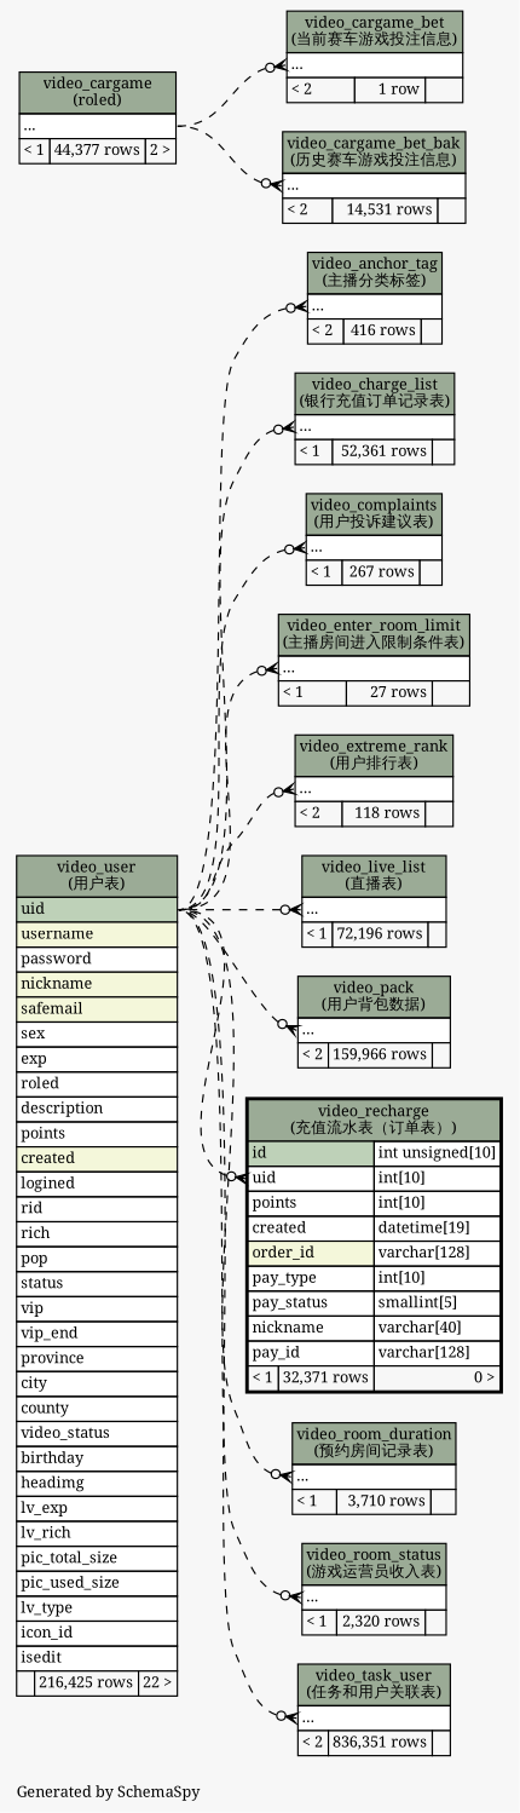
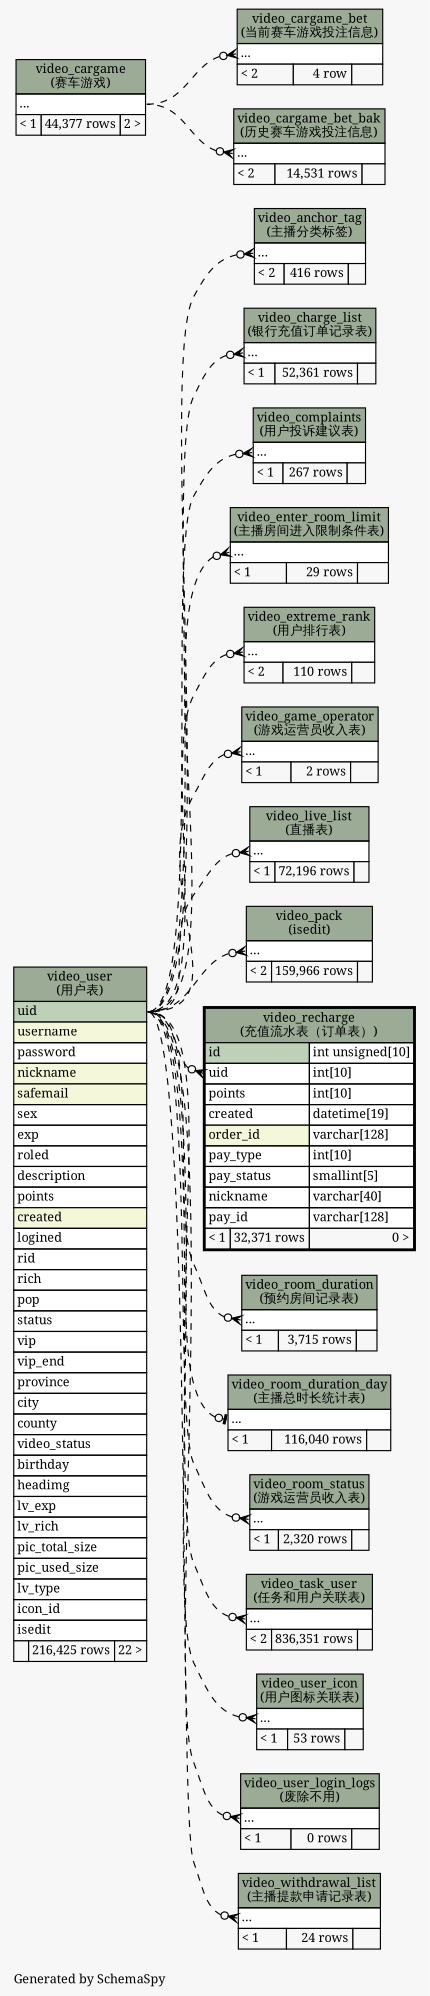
  digraph {
    bgcolor="#f7f7f7"
    fontname="Noto Serif"
    fontsize=11
    label="\nGenerated by SchemaSpy"
    labeljust=l
    nodesep=0.18
    rankdir=RL
    ranksep=0.46
    node [fontname="Noto Serif" fontsize=11 shape=plaintext]
    edge [arrowhead=none arrowsize=0.8 arrowtail=crowodot dir=back fontname="Noto Serif" headport="uid:e" style=dashed tailport="elipses:w"]
    n1 [label=<     <TABLE BORDER="0" CELLBORDER="1" CELLSPACING="0" BGCOLOR="#ffffff">       <TR><TD COLSPAN="3" BGCOLOR="#9bab96" ALIGN="CENTER">video_user<br/>(用户表)</TD></TR>       <TR><TD PORT="uid" COLSPAN="3" BGCOLOR="#bed1b8" ALIGN="LEFT">uid</TD></TR>       <TR><TD PORT="username" COLSPAN="3" BGCOLOR="#f4f7da" ALIGN="LEFT">username</TD></TR>       <TR><TD PORT="password" COLSPAN="3" ALIGN="LEFT">password</TD></TR>       <TR><TD PORT="nickname" COLSPAN="3" BGCOLOR="#f4f7da" ALIGN="LEFT">nickname</TD></TR>       <TR><TD PORT="safemail" COLSPAN="3" BGCOLOR="#f4f7da" ALIGN="LEFT">safemail</TD></TR>       <TR><TD PORT="sex" COLSPAN="3" ALIGN="LEFT">sex</TD></TR>       <TR><TD PORT="exp" COLSPAN="3" ALIGN="LEFT">exp</TD></TR>       <TR><TD PORT="roled" COLSPAN="3" ALIGN="LEFT">roled</TD></TR>       <TR><TD PORT="description" COLSPAN="3" ALIGN="LEFT">description</TD></TR>       <TR><TD PORT="points" COLSPAN="3" ALIGN="LEFT">points</TD></TR>       <TR><TD PORT="created" COLSPAN="3" BGCOLOR="#f4f7da" ALIGN="LEFT">created</TD></TR>       <TR><TD PORT="logined" COLSPAN="3" ALIGN="LEFT">logined</TD></TR>       <TR><TD PORT="rid" COLSPAN="3" ALIGN="LEFT">rid</TD></TR>       <TR><TD PORT="rich" COLSPAN="3" ALIGN="LEFT">rich</TD></TR>       <TR><TD PORT="pop" COLSPAN="3" ALIGN="LEFT">pop</TD></TR>       <TR><TD PORT="status" COLSPAN="3" ALIGN="LEFT">status</TD></TR>       <TR><TD PORT="vip" COLSPAN="3" ALIGN="LEFT">vip</TD></TR>       <TR><TD PORT="vip_end" COLSPAN="3" ALIGN="LEFT">vip_end</TD></TR>       <TR><TD PORT="province" COLSPAN="3" ALIGN="LEFT">province</TD></TR>       <TR><TD PORT="city" COLSPAN="3" ALIGN="LEFT">city</TD></TR>       <TR><TD PORT="county" COLSPAN="3" ALIGN="LEFT">county</TD></TR>       <TR><TD PORT="video_status" COLSPAN="3" ALIGN="LEFT">video_status</TD></TR>       <TR><TD PORT="birthday" COLSPAN="3" ALIGN="LEFT">birthday</TD></TR>       <TR><TD PORT="headimg" COLSPAN="3" ALIGN="LEFT">headimg</TD></TR>       <TR><TD PORT="lv_exp" COLSPAN="3" ALIGN="LEFT">lv_exp</TD></TR>       <TR><TD PORT="lv_rich" COLSPAN="3" ALIGN="LEFT">lv_rich</TD></TR>       <TR><TD PORT="pic_total_size" COLSPAN="3" ALIGN="LEFT">pic_total_size</TD></TR>       <TR><TD PORT="pic_used_size" COLSPAN="3" ALIGN="LEFT">pic_used_size</TD></TR>       <TR><TD PORT="lv_type" COLSPAN="3" ALIGN="LEFT">lv_type</TD></TR>       <TR><TD PORT="icon_id" COLSPAN="3" ALIGN="LEFT">icon_id</TD></TR>       <TR><TD PORT="isedit" COLSPAN="3" ALIGN="LEFT">isedit</TD></TR>       <TR><TD ALIGN="LEFT" BGCOLOR="#f7f7f7">  </TD><TD ALIGN="RIGHT" BGCOLOR="#f7f7f7">216,425 rows</TD><TD ALIGN="RIGHT" BGCOLOR="#f7f7f7">22 &gt;</TD></TR>     </TABLE>>]
    n2 [label=<     <TABLE BORDER="0" CELLBORDER="1" CELLSPACING="0" BGCOLOR="#ffffff">       <TR><TD COLSPAN="3" BGCOLOR="#9bab96" ALIGN="CENTER">video_anchor_tag<br/>(主播分类标签)</TD></TR>       <TR><TD PORT="elipses" COLSPAN="3" ALIGN="LEFT">...</TD></TR>       <TR><TD ALIGN="LEFT" BGCOLOR="#f7f7f7">&lt; 2</TD><TD ALIGN="RIGHT" BGCOLOR="#f7f7f7">416 rows</TD><TD ALIGN="RIGHT" BGCOLOR="#f7f7f7">  </TD></TR>     </TABLE>>]
-   n3 [label=<     <TABLE BORDER="0" CELLBORDER="1" CELLSPACING="0" BGCOLOR="#ffffff">       <TR><TD COLSPAN="3" BGCOLOR="#9bab96" ALIGN="CENTER">video_cargame<br/>(roled)</TD></TR>       <TR><TD PORT="elipses" COLSPAN="3" ALIGN="LEFT">...</TD></TR>       <TR><TD ALIGN="LEFT" BGCOLOR="#f7f7f7">&lt; 1</TD><TD ALIGN="RIGHT" BGCOLOR="#f7f7f7">44,377 rows</TD><TD ALIGN="RIGHT" BGCOLOR="#f7f7f7">2 &gt;</TD></TR>     </TABLE>>]
-   n4 [label=<     <TABLE BORDER="0" CELLBORDER="1" CELLSPACING="0" BGCOLOR="#ffffff">       <TR><TD COLSPAN="3" BGCOLOR="#9bab96" ALIGN="CENTER">video_cargame_bet<br/>(当前赛车游戏投注信息)</TD></TR>       <TR><TD PORT="elipses" COLSPAN="3" ALIGN="LEFT">...</TD></TR>       <TR><TD ALIGN="LEFT" BGCOLOR="#f7f7f7">&lt; 2</TD><TD ALIGN="RIGHT" BGCOLOR="#f7f7f7">1 row</TD><TD ALIGN="RIGHT" BGCOLOR="#f7f7f7">  </TD></TR>     </TABLE>>]
+   n3 [label=<     <TABLE BORDER="0" CELLBORDER="1" CELLSPACING="0" BGCOLOR="#ffffff">       <TR><TD COLSPAN="3" BGCOLOR="#9bab96" ALIGN="CENTER">video_cargame<br/>(赛车游戏)</TD></TR>       <TR><TD PORT="elipses" COLSPAN="3" ALIGN="LEFT">...</TD></TR>       <TR><TD ALIGN="LEFT" BGCOLOR="#f7f7f7">&lt; 1</TD><TD ALIGN="RIGHT" BGCOLOR="#f7f7f7">44,377 rows</TD><TD ALIGN="RIGHT" BGCOLOR="#f7f7f7">2 &gt;</TD></TR>     </TABLE>>]
+   n4 [label=<     <TABLE BORDER="0" CELLBORDER="1" CELLSPACING="0" BGCOLOR="#ffffff">       <TR><TD COLSPAN="3" BGCOLOR="#9bab96" ALIGN="CENTER">video_cargame_bet<br/>(当前赛车游戏投注信息)</TD></TR>       <TR><TD PORT="elipses" COLSPAN="3" ALIGN="LEFT">...</TD></TR>       <TR><TD ALIGN="LEFT" BGCOLOR="#f7f7f7">&lt; 2</TD><TD ALIGN="RIGHT" BGCOLOR="#f7f7f7">4 row</TD><TD ALIGN="RIGHT" BGCOLOR="#f7f7f7">  </TD></TR>     </TABLE>>]
    n5 [label=<     <TABLE BORDER="0" CELLBORDER="1" CELLSPACING="0" BGCOLOR="#ffffff">       <TR><TD COLSPAN="3" BGCOLOR="#9bab96" ALIGN="CENTER">video_cargame_bet_bak<br/>(历史赛车游戏投注信息)</TD></TR>       <TR><TD PORT="elipses" COLSPAN="3" ALIGN="LEFT">...</TD></TR>       <TR><TD ALIGN="LEFT" BGCOLOR="#f7f7f7">&lt; 2</TD><TD ALIGN="RIGHT" BGCOLOR="#f7f7f7">14,531 rows</TD><TD ALIGN="RIGHT" BGCOLOR="#f7f7f7">  </TD></TR>     </TABLE>>]
    n6 [label=<     <TABLE BORDER="0" CELLBORDER="1" CELLSPACING="0" BGCOLOR="#ffffff">       <TR><TD COLSPAN="3" BGCOLOR="#9bab96" ALIGN="CENTER">video_charge_list<br/>(银行充值订单记录表)</TD></TR>       <TR><TD PORT="elipses" COLSPAN="3" ALIGN="LEFT">...</TD></TR>       <TR><TD ALIGN="LEFT" BGCOLOR="#f7f7f7">&lt; 1</TD><TD ALIGN="RIGHT" BGCOLOR="#f7f7f7">52,361 rows</TD><TD ALIGN="RIGHT" BGCOLOR="#f7f7f7">  </TD></TR>     </TABLE>>]
    n7 [label=<     <TABLE BORDER="0" CELLBORDER="1" CELLSPACING="0" BGCOLOR="#ffffff">       <TR><TD COLSPAN="3" BGCOLOR="#9bab96" ALIGN="CENTER">video_complaints<br/>(用户投诉建议表)</TD></TR>       <TR><TD PORT="elipses" COLSPAN="3" ALIGN="LEFT">...</TD></TR>       <TR><TD ALIGN="LEFT" BGCOLOR="#f7f7f7">&lt; 1</TD><TD ALIGN="RIGHT" BGCOLOR="#f7f7f7">267 rows</TD><TD ALIGN="RIGHT" BGCOLOR="#f7f7f7">  </TD></TR>     </TABLE>>]
-   n8 [label=<     <TABLE BORDER="0" CELLBORDER="1" CELLSPACING="0" BGCOLOR="#ffffff">       <TR><TD COLSPAN="3" BGCOLOR="#9bab96" ALIGN="CENTER">video_enter_room_limit<br/>(主播房间进入限制条件表)</TD></TR>       <TR><TD PORT="elipses" COLSPAN="3" ALIGN="LEFT">...</TD></TR>       <TR><TD ALIGN="LEFT" BGCOLOR="#f7f7f7">&lt; 1</TD><TD ALIGN="RIGHT" BGCOLOR="#f7f7f7">27 rows</TD><TD ALIGN="RIGHT" BGCOLOR="#f7f7f7">  </TD></TR>     </TABLE>>]
-   n9 [label=<     <TABLE BORDER="0" CELLBORDER="1" CELLSPACING="0" BGCOLOR="#ffffff">       <TR><TD COLSPAN="3" BGCOLOR="#9bab96" ALIGN="CENTER">video_extreme_rank<br/>(用户排行表)</TD></TR>       <TR><TD PORT="elipses" COLSPAN="3" ALIGN="LEFT">...</TD></TR>       <TR><TD ALIGN="LEFT" BGCOLOR="#f7f7f7">&lt; 2</TD><TD ALIGN="RIGHT" BGCOLOR="#f7f7f7">118 rows</TD><TD ALIGN="RIGHT" BGCOLOR="#f7f7f7">  </TD></TR>     </TABLE>>]
+   n8 [label=<     <TABLE BORDER="0" CELLBORDER="1" CELLSPACING="0" BGCOLOR="#ffffff">       <TR><TD COLSPAN="3" BGCOLOR="#9bab96" ALIGN="CENTER">video_enter_room_limit<br/>(主播房间进入限制条件表)</TD></TR>       <TR><TD PORT="elipses" COLSPAN="3" ALIGN="LEFT">...</TD></TR>       <TR><TD ALIGN="LEFT" BGCOLOR="#f7f7f7">&lt; 1</TD><TD ALIGN="RIGHT" BGCOLOR="#f7f7f7">29 rows</TD><TD ALIGN="RIGHT" BGCOLOR="#f7f7f7">  </TD></TR>     </TABLE>>]
+   n9 [label=<     <TABLE BORDER="0" CELLBORDER="1" CELLSPACING="0" BGCOLOR="#ffffff">       <TR><TD COLSPAN="3" BGCOLOR="#9bab96" ALIGN="CENTER">video_extreme_rank<br/>(用户排行表)</TD></TR>       <TR><TD PORT="elipses" COLSPAN="3" ALIGN="LEFT">...</TD></TR>       <TR><TD ALIGN="LEFT" BGCOLOR="#f7f7f7">&lt; 2</TD><TD ALIGN="RIGHT" BGCOLOR="#f7f7f7">110 rows</TD><TD ALIGN="RIGHT" BGCOLOR="#f7f7f7">  </TD></TR>     </TABLE>>]
+   n10 [label=<     <TABLE BORDER="0" CELLBORDER="1" CELLSPACING="0" BGCOLOR="#ffffff">       <TR><TD COLSPAN="3" BGCOLOR="#9bab96" ALIGN="CENTER">video_game_operator<br/>(游戏运营员收入表)</TD></TR>       <TR><TD PORT="elipses" COLSPAN="3" ALIGN="LEFT">...</TD></TR>       <TR><TD ALIGN="LEFT" BGCOLOR="#f7f7f7">&lt; 1</TD><TD ALIGN="RIGHT" BGCOLOR="#f7f7f7">2 rows</TD><TD ALIGN="RIGHT" BGCOLOR="#f7f7f7">  </TD></TR>     </TABLE>>]
    n11 [label=<     <TABLE BORDER="0" CELLBORDER="1" CELLSPACING="0" BGCOLOR="#ffffff">       <TR><TD COLSPAN="3" BGCOLOR="#9bab96" ALIGN="CENTER">video_live_list<br/>(直播表)</TD></TR>       <TR><TD PORT="elipses" COLSPAN="3" ALIGN="LEFT">...</TD></TR>       <TR><TD ALIGN="LEFT" BGCOLOR="#f7f7f7">&lt; 1</TD><TD ALIGN="RIGHT" BGCOLOR="#f7f7f7">72,196 rows</TD><TD ALIGN="RIGHT" BGCOLOR="#f7f7f7">  </TD></TR>     </TABLE>>]
-   n12 [label=<     <TABLE BORDER="0" CELLBORDER="1" CELLSPACING="0" BGCOLOR="#ffffff">       <TR><TD COLSPAN="3" BGCOLOR="#9bab96" ALIGN="CENTER">video_pack<br/>(用户背包数据)</TD></TR>       <TR><TD PORT="elipses" COLSPAN="3" ALIGN="LEFT">...</TD></TR>       <TR><TD ALIGN="LEFT" BGCOLOR="#f7f7f7">&lt; 2</TD><TD ALIGN="RIGHT" BGCOLOR="#f7f7f7">159,966 rows</TD><TD ALIGN="RIGHT" BGCOLOR="#f7f7f7">  </TD></TR>     </TABLE>>]
+   n12 [label=<     <TABLE BORDER="0" CELLBORDER="1" CELLSPACING="0" BGCOLOR="#ffffff">       <TR><TD COLSPAN="3" BGCOLOR="#9bab96" ALIGN="CENTER">video_pack<br/>(isedit)</TD></TR>       <TR><TD PORT="elipses" COLSPAN="3" ALIGN="LEFT">...</TD></TR>       <TR><TD ALIGN="LEFT" BGCOLOR="#f7f7f7">&lt; 2</TD><TD ALIGN="RIGHT" BGCOLOR="#f7f7f7">159,966 rows</TD><TD ALIGN="RIGHT" BGCOLOR="#f7f7f7">  </TD></TR>     </TABLE>>]
    n13 [label=<     <TABLE BORDER="2" CELLBORDER="1" CELLSPACING="0" BGCOLOR="#ffffff">       <TR><TD COLSPAN="3" BGCOLOR="#9bab96" ALIGN="CENTER">video_recharge<br/>(充值流水表（订单表）)</TD></TR>       <TR><TD PORT="id" COLSPAN="2" BGCOLOR="#bed1b8" ALIGN="LEFT">id</TD><TD PORT="id.type" ALIGN="LEFT">int unsigned[10]</TD></TR>       <TR><TD PORT="uid" COLSPAN="2" ALIGN="LEFT">uid</TD><TD PORT="uid.type" ALIGN="LEFT">int[10]</TD></TR>       <TR><TD PORT="points" COLSPAN="2" ALIGN="LEFT">points</TD><TD PORT="points.type" ALIGN="LEFT">int[10]</TD></TR>       <TR><TD PORT="created" COLSPAN="2" ALIGN="LEFT">created</TD><TD PORT="created.type" ALIGN="LEFT">datetime[19]</TD></TR>       <TR><TD PORT="order_id" COLSPAN="2" BGCOLOR="#f4f7da" ALIGN="LEFT">order_id</TD><TD PORT="order_id.type" ALIGN="LEFT">varchar[128]</TD></TR>       <TR><TD PORT="pay_type" COLSPAN="2" ALIGN="LEFT">pay_type</TD><TD PORT="pay_type.type" ALIGN="LEFT">int[10]</TD></TR>       <TR><TD PORT="pay_status" COLSPAN="2" ALIGN="LEFT">pay_status</TD><TD PORT="pay_status.type" ALIGN="LEFT">smallint[5]</TD></TR>       <TR><TD PORT="nickname" COLSPAN="2" ALIGN="LEFT">nickname</TD><TD PORT="nickname.type" ALIGN="LEFT">varchar[40]</TD></TR>       <TR><TD PORT="pay_id" COLSPAN="2" ALIGN="LEFT">pay_id</TD><TD PORT="pay_id.type" ALIGN="LEFT">varchar[128]</TD></TR>       <TR><TD ALIGN="LEFT" BGCOLOR="#f7f7f7">&lt; 1</TD><TD ALIGN="RIGHT" BGCOLOR="#f7f7f7">32,371 rows</TD><TD ALIGN="RIGHT" BGCOLOR="#f7f7f7">0 &gt;</TD></TR>     </TABLE>>]
-   n14 [label=<     <TABLE BORDER="0" CELLBORDER="1" CELLSPACING="0" BGCOLOR="#ffffff">       <TR><TD COLSPAN="3" BGCOLOR="#9bab96" ALIGN="CENTER">video_room_duration<br/>(预约房间记录表)</TD></TR>       <TR><TD PORT="elipses" COLSPAN="3" ALIGN="LEFT">...</TD></TR>       <TR><TD ALIGN="LEFT" BGCOLOR="#f7f7f7">&lt; 1</TD><TD ALIGN="RIGHT" BGCOLOR="#f7f7f7">3,710 rows</TD><TD ALIGN="RIGHT" BGCOLOR="#f7f7f7">  </TD></TR>     </TABLE>>]
+   n14 [label=<     <TABLE BORDER="0" CELLBORDER="1" CELLSPACING="0" BGCOLOR="#ffffff">       <TR><TD COLSPAN="3" BGCOLOR="#9bab96" ALIGN="CENTER">video_room_duration<br/>(预约房间记录表)</TD></TR>       <TR><TD PORT="elipses" COLSPAN="3" ALIGN="LEFT">...</TD></TR>       <TR><TD ALIGN="LEFT" BGCOLOR="#f7f7f7">&lt; 1</TD><TD ALIGN="RIGHT" BGCOLOR="#f7f7f7">3,715 rows</TD><TD ALIGN="RIGHT" BGCOLOR="#f7f7f7">  </TD></TR>     </TABLE>>]
+   n15 [label=<     <TABLE BORDER="0" CELLBORDER="1" CELLSPACING="0" BGCOLOR="#ffffff">       <TR><TD COLSPAN="3" BGCOLOR="#9bab96" ALIGN="CENTER">video_room_duration_day<br/>(主播总时长统计表)</TD></TR>       <TR><TD PORT="elipses" COLSPAN="3" ALIGN="LEFT">...</TD></TR>       <TR><TD ALIGN="LEFT" BGCOLOR="#f7f7f7">&lt; 1</TD><TD ALIGN="RIGHT" BGCOLOR="#f7f7f7">116,040 rows</TD><TD ALIGN="RIGHT" BGCOLOR="#f7f7f7">  </TD></TR>     </TABLE>>]
    n16 [label=<     <TABLE BORDER="0" CELLBORDER="1" CELLSPACING="0" BGCOLOR="#ffffff">       <TR><TD COLSPAN="3" BGCOLOR="#9bab96" ALIGN="CENTER">video_room_status<br/>(游戏运营员收入表)</TD></TR>       <TR><TD PORT="elipses" COLSPAN="3" ALIGN="LEFT">...</TD></TR>       <TR><TD ALIGN="LEFT" BGCOLOR="#f7f7f7">&lt; 1</TD><TD ALIGN="RIGHT" BGCOLOR="#f7f7f7">2,320 rows</TD><TD ALIGN="RIGHT" BGCOLOR="#f7f7f7">  </TD></TR>     </TABLE>>]
    n17 [label=<     <TABLE BORDER="0" CELLBORDER="1" CELLSPACING="0" BGCOLOR="#ffffff">       <TR><TD COLSPAN="3" BGCOLOR="#9bab96" ALIGN="CENTER">video_task_user<br/>(任务和用户关联表)</TD></TR>       <TR><TD PORT="elipses" COLSPAN="3" ALIGN="LEFT">...</TD></TR>       <TR><TD ALIGN="LEFT" BGCOLOR="#f7f7f7">&lt; 2</TD><TD ALIGN="RIGHT" BGCOLOR="#f7f7f7">836,351 rows</TD><TD ALIGN="RIGHT" BGCOLOR="#f7f7f7">  </TD></TR>     </TABLE>>]
+   n18 [label=<     <TABLE BORDER="0" CELLBORDER="1" CELLSPACING="0" BGCOLOR="#ffffff">       <TR><TD COLSPAN="3" BGCOLOR="#9bab96" ALIGN="CENTER">video_user_icon<br/>(用户图标关联表)</TD></TR>       <TR><TD PORT="elipses" COLSPAN="3" ALIGN="LEFT">...</TD></TR>       <TR><TD ALIGN="LEFT" BGCOLOR="#f7f7f7">&lt; 1</TD><TD ALIGN="RIGHT" BGCOLOR="#f7f7f7">53 rows</TD><TD ALIGN="RIGHT" BGCOLOR="#f7f7f7">  </TD></TR>     </TABLE>>]
+   n19 [label=<     <TABLE BORDER="0" CELLBORDER="1" CELLSPACING="0" BGCOLOR="#ffffff">       <TR><TD COLSPAN="3" BGCOLOR="#9bab96" ALIGN="CENTER">video_user_login_logs<br/>(废除不用)</TD></TR>       <TR><TD PORT="elipses" COLSPAN="3" ALIGN="LEFT">...</TD></TR>       <TR><TD ALIGN="LEFT" BGCOLOR="#f7f7f7">&lt; 1</TD><TD ALIGN="RIGHT" BGCOLOR="#f7f7f7">0 rows</TD><TD ALIGN="RIGHT" BGCOLOR="#f7f7f7">  </TD></TR>     </TABLE>>]
+   n20 [label=<     <TABLE BORDER="0" CELLBORDER="1" CELLSPACING="0" BGCOLOR="#ffffff">       <TR><TD COLSPAN="3" BGCOLOR="#9bab96" ALIGN="CENTER">video_withdrawal_list<br/>(主播提款申请记录表)</TD></TR>       <TR><TD PORT="elipses" COLSPAN="3" ALIGN="LEFT">...</TD></TR>       <TR><TD ALIGN="LEFT" BGCOLOR="#f7f7f7">&lt; 1</TD><TD ALIGN="RIGHT" BGCOLOR="#f7f7f7">24 rows</TD><TD ALIGN="RIGHT" BGCOLOR="#f7f7f7">  </TD></TR>     </TABLE>>]
    n2 -> n1
    n4 -> n3 [headport="elipses:e"]
    n5 -> n3 [headport="elipses:e"]
    n6 -> n1
    n7 -> n1
    n8 -> n1
    n9 -> n1
+   n10 -> n1
    n11 -> n1
    n12 -> n1
    n13 -> n1 [tailport="uid:w"]
    n14 -> n1
+   n15 -> n1 [arrowtail=teeodot]
    n16 -> n1
    n17 -> n1
+   n18 -> n1
+   n19 -> n1
+   n20 -> n1
  }
